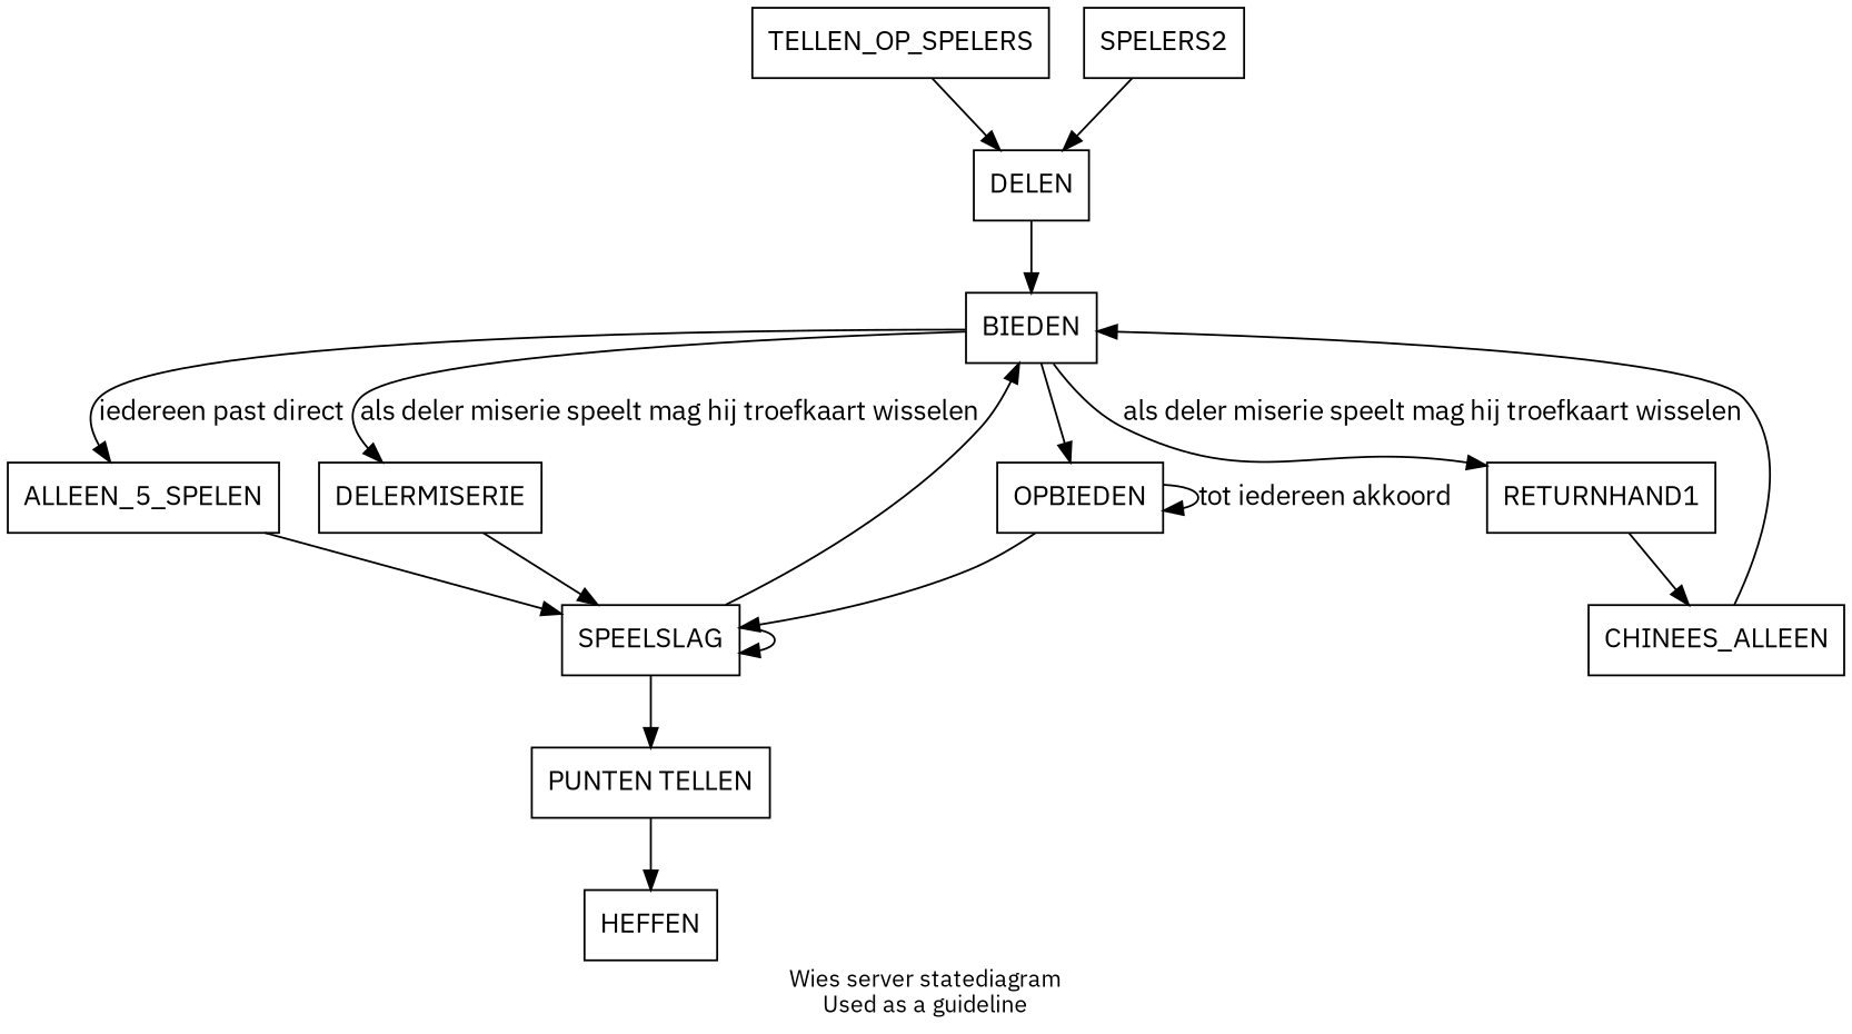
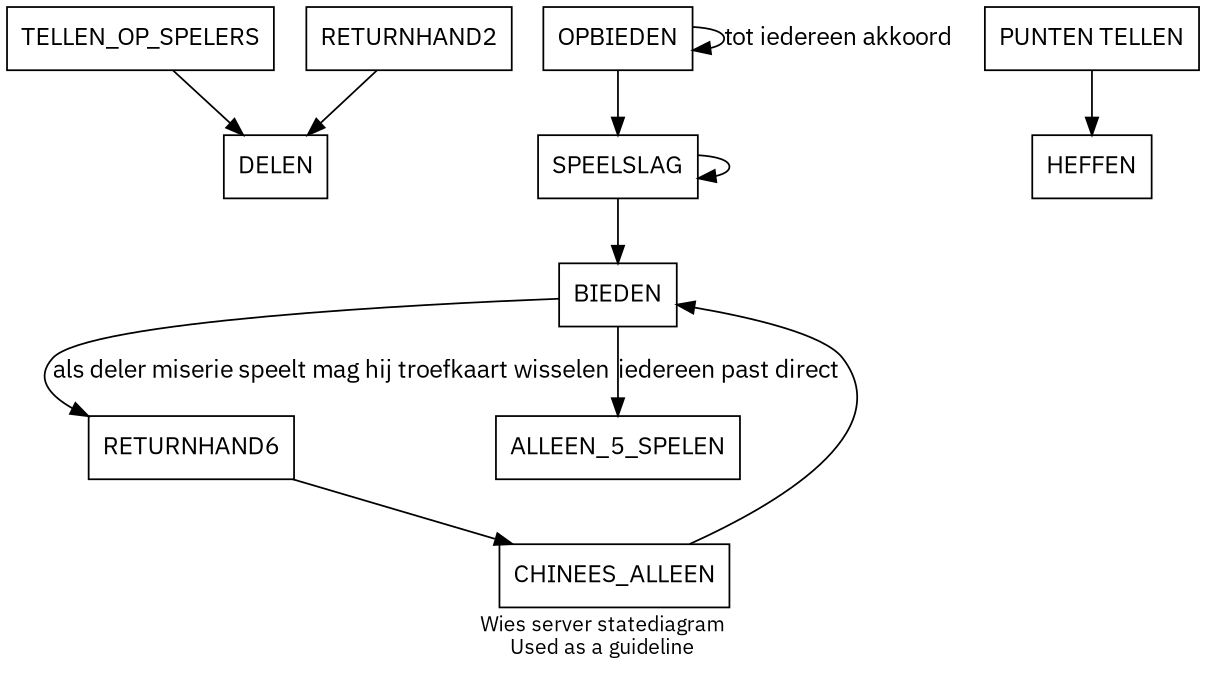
  digraph {
    fontname="IBM Plex Sans"
    fontsize=12
    label="Wies server statediagram\nUsed as a guideline"
    node [fontname="IBM Plex Sans" shape=box]
    edge [fontname="IBM Plex Sans"]
    n1 [label=TELLEN_OP_SPELERS]
    DELEN
    BIEDEN
    OPBIEDEN
-   RETURNHAND1
+   RETURNHAND1 [label=RETURNHAND6]
    ALLEEN_5_SPELEN
-   DELERMISERIE
    SPEELSLAG
    n9 [label=CHINEES_ALLEEN]
    "PUNTEN TELLEN"
-   RETURNHAND2 [label=SPELERS2]
+   RETURNHAND2
    HEFFEN
    n1 -> DELEN
-   DELEN -> BIEDEN
-   BIEDEN -> OPBIEDEN
    BIEDEN -> RETURNHAND1 [label="als deler miserie speelt mag hij troefkaart wisselen"]
    BIEDEN -> ALLEEN_5_SPELEN [label="iedereen past direct"]
-   BIEDEN -> DELERMISERIE [label="als deler miserie speelt mag hij troefkaart wisselen"]
    OPBIEDEN -> OPBIEDEN [label="tot iedereen akkoord"]
    OPBIEDEN -> SPEELSLAG
    RETURNHAND1 -> n9
-   ALLEEN_5_SPELEN -> SPEELSLAG
-   DELERMISERIE -> SPEELSLAG
    SPEELSLAG -> BIEDEN
    SPEELSLAG -> SPEELSLAG
-   SPEELSLAG -> "PUNTEN TELLEN"
    n9 -> BIEDEN
    "PUNTEN TELLEN" -> HEFFEN
    RETURNHAND2 -> DELEN
  }
